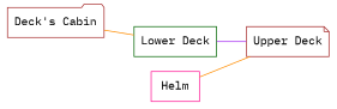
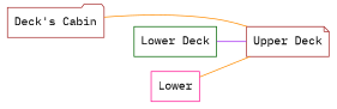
  graph {
    fontname="IBM Plex Mono"
    rankdir=LR
    node [color=brown fontname="IBM Plex Mono" shape=box]
    edge [color=darkorange fontname="IBM Plex Mono"]
    n1 [label="Deck's Cabin" shape=folder]
    "Upper Deck" [shape=note]
    "Lower Deck" [color=darkgreen]
-   Helm [color=deeppink]
-   n1 -- "Lower Deck"
+   Helm [color=deeppink label=Lower]
+   n1 -- "Upper Deck"
    "Lower Deck" -- "Upper Deck" [color=purple]
    Helm -- "Upper Deck"
  }
